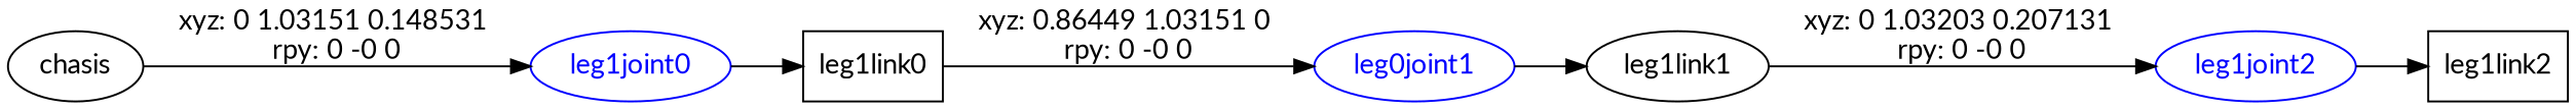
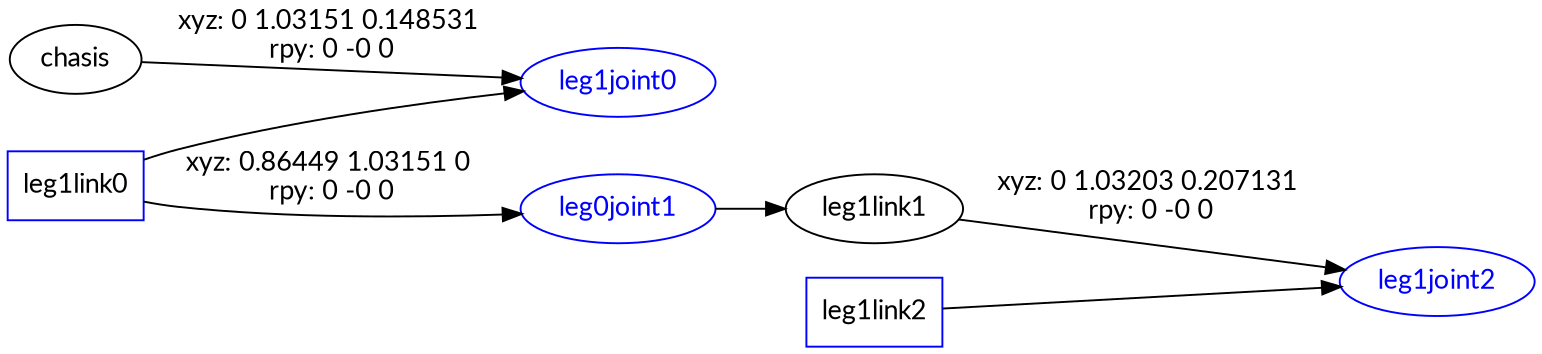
  digraph {
    fontname=Lato
    rankdir=LR
    node [fontname=Lato shape=ellipse]
    edge [fontname=Lato]
    n1 [label=chasis]
    leg1joint0 [color=blue fontcolor=blue]
-   n3 [label=leg1link0 shape=box]
+   n3 [label=leg1link0 shape=box color=blue]
    n4 [color=blue fontcolor=blue label=leg0joint1]
    n5 [label=leg1link1]
    leg1joint2 [color=blue fontcolor=blue]
-   n7 [label=leg1link2 shape=box]
+   n7 [label=leg1link2 shape=box color=blue]
    n1 -> leg1joint0 [label="xyz: 0 1.03151 0.148531 \nrpy: 0 -0 0"]
-   leg1joint0 -> n3
+   n3 -> leg1joint0
    n3 -> n4 [label="xyz: 0.86449 1.03151 0 \nrpy: 0 -0 0"]
    n4 -> n5
    n5 -> leg1joint2 [label="xyz: 0 1.03203 0.207131 \nrpy: 0 -0 0"]
-   leg1joint2 -> n7
+   n7 -> leg1joint2
  }
